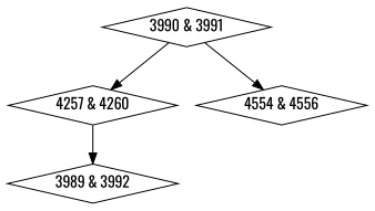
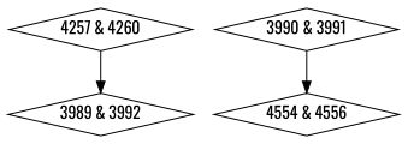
  digraph {
    fontname=Oswald
    node [fontname=Oswald shape=diamond]
    edge [fontname=Oswald]
    n1 [label="3989 & 3992"]
    n2 [label="3990 & 3991"]
    n3 [label="4257 & 4260"]
    n4 [label="4554 & 4556"]
-   n2 -> n3
    n2 -> n4
    n3 -> n1
  }
